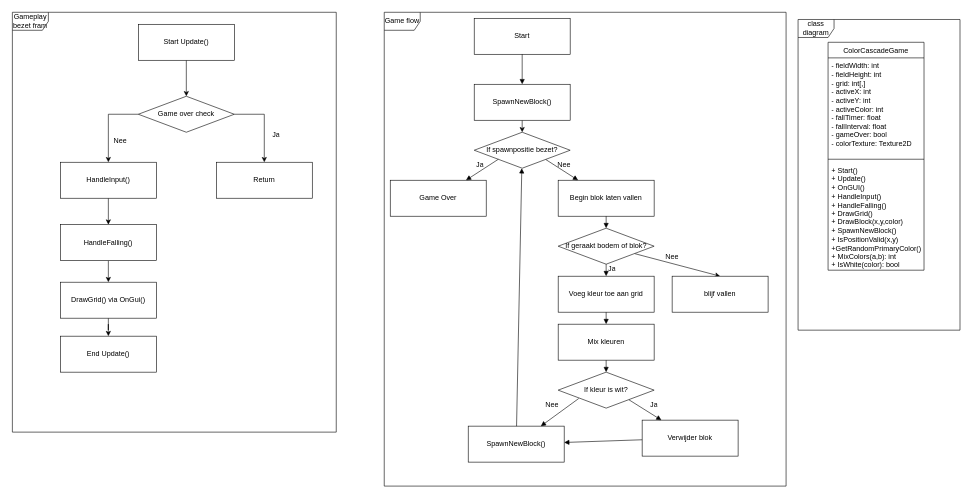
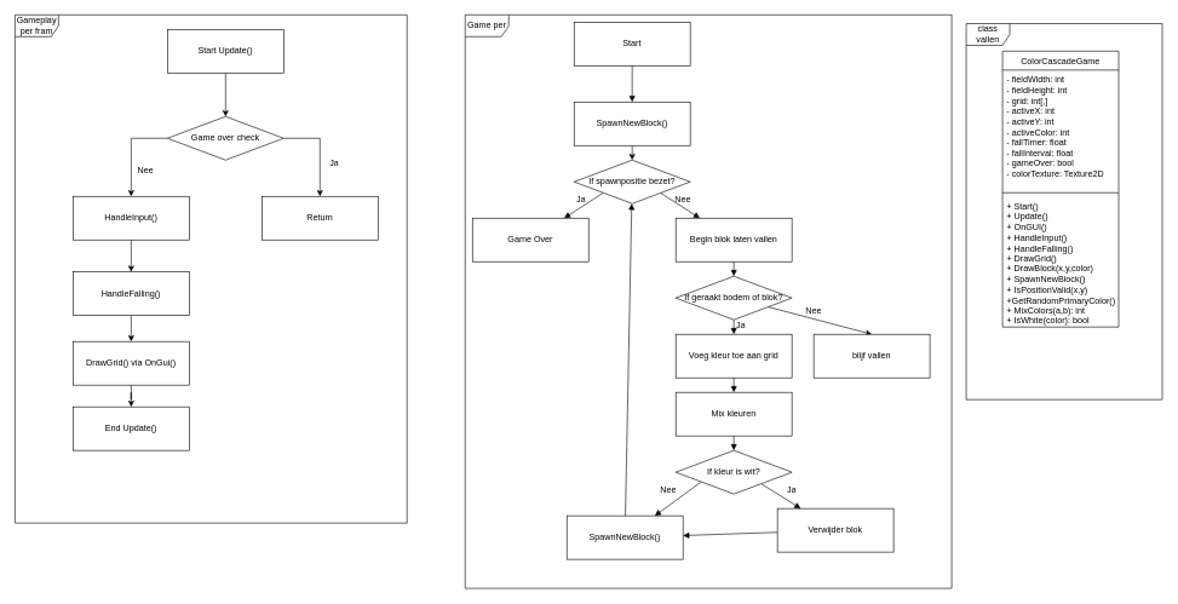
  <mxCell id="0" />
  <mxCell id="1" parent="0" />
  <mxCell id="2" value="Start" style="shape=rectangle;whiteSpace=wrap;html=1;" vertex="1" parent="1"><mxGeometry x="790" y="30" width="160" height="60" as="geometry" /></mxCell>
  <mxCell id="3" style="edgeStyle=orthogonalEdgeStyle;rounded=0;orthogonalLoop=1;jettySize=auto;html=1;exitX=0.5;exitY=1;exitDx=0;exitDy=0;entryX=0.5;entryY=0;entryDx=0;entryDy=0;" edge="1" parent="1" source="4" target="5"><mxGeometry relative="1" as="geometry" /></mxCell>
  <mxCell id="4" value="SpawnNewBlock()" style="shape=rectangle;whiteSpace=wrap;html=1;" vertex="1" parent="1"><mxGeometry x="790" y="140" width="160" height="60" as="geometry" /></mxCell>
  <mxCell id="5" value="If spawnpositie bezet?" style="shape=rhombus;whiteSpace=wrap;html=1;" vertex="1" parent="1"><mxGeometry x="790" y="220" width="160" height="60" as="geometry" /></mxCell>
  <mxCell id="6" value="Game Over" style="shape=rectangle;whiteSpace=wrap;html=1;" vertex="1" parent="1"><mxGeometry x="650" y="300" width="160" height="60" as="geometry" /></mxCell>
  <mxCell id="7" value="Begin blok laten vallen" style="shape=rectangle;whiteSpace=wrap;html=1;" vertex="1" parent="1"><mxGeometry x="930" y="300" width="160" height="60" as="geometry" /></mxCell>
  <mxCell id="8" style="rounded=0;orthogonalLoop=1;jettySize=auto;html=1;exitX=0.796;exitY=0.705;exitDx=0;exitDy=0;entryX=0.5;entryY=0;entryDx=0;entryDy=0;exitPerimeter=0;" edge="1" parent="1" source="9" target="28"><mxGeometry relative="1" as="geometry" /></mxCell>
  <mxCell id="9" value="If geraakt bodem of blok?" style="shape=rhombus;whiteSpace=wrap;html=1;" vertex="1" parent="1"><mxGeometry x="930" y="380" width="160" height="60" as="geometry" /></mxCell>
  <mxCell id="10" value="Voeg kleur toe aan grid" style="shape=rectangle;whiteSpace=wrap;html=1;" vertex="1" parent="1"><mxGeometry x="930" y="460" width="160" height="60" as="geometry" /></mxCell>
  <mxCell id="11" value="Mix kleuren" style="shape=rectangle;whiteSpace=wrap;html=1;" vertex="1" parent="1"><mxGeometry x="930" y="540" width="160" height="60" as="geometry" /></mxCell>
  <mxCell id="12" value="If kleur is wit?" style="shape=rhombus;whiteSpace=wrap;html=1;" vertex="1" parent="1"><mxGeometry x="930" y="620" width="160" height="60" as="geometry" /></mxCell>
  <mxCell id="13" value="Verwijder blok" style="shape=rectangle;whiteSpace=wrap;html=1;" vertex="1" parent="1"><mxGeometry x="1070" y="700" width="160" height="60" as="geometry" /></mxCell>
  <mxCell id="14" value="SpawnNewBlock()" style="shape=rectangle;whiteSpace=wrap;html=1;" vertex="1" parent="1"><mxGeometry x="780" y="710" width="160" height="60" as="geometry" /></mxCell>
  <mxCell id="15" style="endArrow=block;entryX=0.5;entryY=0;entryDx=0;entryDy=0;" edge="1" parent="1" source="2" target="4"><mxGeometry relative="1" as="geometry" /></mxCell>
  <mxCell id="16" style="endArrow=block;" edge="1" parent="1" source="14" target="5"><mxGeometry relative="1" as="geometry" /></mxCell>
  <mxCell id="17" style="endArrow=block;exitX=0.251;exitY=0.752;exitDx=0;exitDy=0;exitPerimeter=0;" edge="1" parent="1" source="5" target="6"><mxGeometry relative="1" as="geometry" /></mxCell>
  <mxCell id="18" style="endArrow=block;exitX=0.747;exitY=0.76;exitDx=0;exitDy=0;exitPerimeter=0;" edge="1" parent="1" source="5" target="7"><mxGeometry relative="1" as="geometry" /></mxCell>
  <mxCell id="19" style="endArrow=block;" edge="1" parent="1" source="7" target="9"><mxGeometry relative="1" as="geometry" /></mxCell>
  <mxCell id="20" style="endArrow=block;" edge="1" parent="1" source="9" target="10"><mxGeometry relative="1" as="geometry" /></mxCell>
  <mxCell id="21" style="endArrow=block;" edge="1" parent="1" source="10" target="11"><mxGeometry relative="1" as="geometry" /></mxCell>
  <mxCell id="22" style="endArrow=block;" edge="1" parent="1" source="11" target="12"><mxGeometry relative="1" as="geometry" /></mxCell>
  <mxCell id="23" style="endArrow=block;exitX=0.738;exitY=0.769;exitDx=0;exitDy=0;exitPerimeter=0;" edge="1" parent="1" source="12" target="13"><mxGeometry relative="1" as="geometry" /></mxCell>
  <mxCell id="24" style="endArrow=block;exitX=0.214;exitY=0.733;exitDx=0;exitDy=0;exitPerimeter=0;" edge="1" parent="1" source="12" target="14"><mxGeometry relative="1" as="geometry"><mxPoint x="960" y="680" as="sourcePoint" /></mxGeometry></mxCell>
  <mxCell id="25" style="endArrow=block;" edge="1" parent="1" source="13" target="14"><mxGeometry relative="1" as="geometry" /></mxCell>
  <mxCell id="26" value="Ja" style="text;strokeColor=none;fillColor=none;align=center;verticalAlign=top;spacingLeft=4;spacingRight=4;overflow=hidden;rotatable=0;points=[[0,0.5],[1,0.5]];portConstraint=eastwest;whiteSpace=wrap;html=1;" vertex="1" parent="1"><mxGeometry y="260" width="100" height="26" as="geometry" x="750" /></mxCell>
  <mxCell id="27" value="Nee" style="text;strokeColor=none;fillColor=none;align=center;verticalAlign=top;spacingLeft=4;spacingRight=4;overflow=hidden;rotatable=0;points=[[0,0.5],[1,0.5]];portConstraint=eastwest;whiteSpace=wrap;html=1;" vertex="1" parent="1"><mxGeometry x="890" y="260" width="100" height="26" as="geometry" /></mxCell>
  <mxCell id="28" value="blijf vallen" style="shape=rectangle;whiteSpace=wrap;html=1;" vertex="1" parent="1"><mxGeometry x="1120" y="460" width="160" height="60" as="geometry" /></mxCell>
  <mxCell id="29" value="Nee" style="text;strokeColor=none;fillColor=none;align=center;verticalAlign=top;spacingLeft=4;spacingRight=4;overflow=hidden;rotatable=0;points=[[0,0.5],[1,0.5]];portConstraint=eastwest;whiteSpace=wrap;html=1;" vertex="1" parent="1"><mxGeometry x="1070" y="414" width="100" height="26" as="geometry" /></mxCell>
  <mxCell id="30" value="Ja" style="text;strokeColor=none;fillColor=none;align=center;verticalAlign=top;spacingLeft=4;spacingRight=4;overflow=hidden;rotatable=0;points=[[0,0.5],[1,0.5]];portConstraint=eastwest;whiteSpace=wrap;html=1;" vertex="1" parent="1"><mxGeometry x="970" y="434" width="100" height="26" as="geometry" /></mxCell>
  <mxCell id="31" value="Ja" style="text;strokeColor=none;fillColor=none;align=center;verticalAlign=top;spacingLeft=4;spacingRight=4;overflow=hidden;rotatable=0;points=[[0,0.5],[1,0.5]];portConstraint=eastwest;whiteSpace=wrap;html=1;" vertex="1" parent="1"><mxGeometry x="1040" y="660" width="100" height="26" as="geometry" /></mxCell>
  <mxCell id="32" value="Nee" style="text;strokeColor=none;fillColor=none;align=center;verticalAlign=top;spacingLeft=4;spacingRight=4;overflow=hidden;rotatable=0;points=[[0,0.5],[1,0.5]];portConstraint=eastwest;whiteSpace=wrap;html=1;" vertex="1" parent="1"><mxGeometry x="870" y="660" width="100" height="26" as="geometry" /></mxCell>
  <mxCell id="33" style="edgeStyle=orthogonalEdgeStyle;rounded=0;orthogonalLoop=1;jettySize=auto;html=1;exitX=0.5;exitY=1;exitDx=0;exitDy=0;entryX=0.5;entryY=0;entryDx=0;entryDy=0;" edge="1" parent="1" source="34" target="37"><mxGeometry relative="1" as="geometry" /></mxCell>
  <mxCell id="34" value="Start Update()" style="shape=rectangle;whiteSpace=wrap;html=1;" vertex="1" parent="1"><mxGeometry x="230" y="40" width="160" height="60" as="geometry" /></mxCell>
  <mxCell id="35" style="edgeStyle=orthogonalEdgeStyle;rounded=0;orthogonalLoop=1;jettySize=auto;html=1;exitX=1;exitY=0.5;exitDx=0;exitDy=0;" edge="1" parent="1" source="37" target="38"><mxGeometry relative="1" as="geometry" /></mxCell>
  <mxCell id="36" style="edgeStyle=orthogonalEdgeStyle;rounded=0;orthogonalLoop=1;jettySize=auto;html=1;exitX=0;exitY=0.5;exitDx=0;exitDy=0;" edge="1" parent="1" source="37" target="40"><mxGeometry relative="1" as="geometry" /></mxCell>
  <mxCell id="37" value="Game over check" style="shape=rhombus;whiteSpace=wrap;html=1;" vertex="1" parent="1"><mxGeometry x="230" y="160" width="160" height="60" as="geometry" /></mxCell>
  <mxCell id="38" value="Return" style="shape=rectangle;whiteSpace=wrap;html=1;" vertex="1" parent="1"><mxGeometry x="360" y="270" width="160" height="60" as="geometry" /></mxCell>
  <mxCell id="39" style="edgeStyle=orthogonalEdgeStyle;rounded=0;orthogonalLoop=1;jettySize=auto;html=1;exitX=0.5;exitY=1;exitDx=0;exitDy=0;" edge="1" parent="1" source="40" target="44"><mxGeometry relative="1" as="geometry" /></mxCell>
  <mxCell id="40" value="HandleInput()" style="shape=rectangle;whiteSpace=wrap;html=1;" vertex="1" parent="1"><mxGeometry x="100" y="270" width="160" height="60" as="geometry" /></mxCell>
  <mxCell id="41" value="Ja" style="text;strokeColor=none;fillColor=none;align=center;verticalAlign=top;spacingLeft=4;spacingRight=4;overflow=hidden;rotatable=0;points=[[0,0.5],[1,0.5]];portConstraint=eastwest;whiteSpace=wrap;html=1;" vertex="1" parent="1"><mxGeometry x="410" y="210" width="100" height="26" as="geometry" /></mxCell>
  <mxCell id="42" value="Nee" style="text;strokeColor=none;fillColor=none;align=center;verticalAlign=top;spacingLeft=4;spacingRight=4;overflow=hidden;rotatable=0;points=[[0,0.5],[1,0.5]];portConstraint=eastwest;whiteSpace=wrap;html=1;" vertex="1" parent="1"><mxGeometry x="150" y="220" width="100" height="26" as="geometry" /></mxCell>
  <mxCell id="43" style="edgeStyle=orthogonalEdgeStyle;rounded=0;orthogonalLoop=1;jettySize=auto;html=1;exitX=0.5;exitY=1;exitDx=0;exitDy=0;entryX=0.5;entryY=0;entryDx=0;entryDy=0;" edge="1" parent="1" source="44" target="46"><mxGeometry relative="1" as="geometry" /></mxCell>
  <mxCell id="44" value="HandleFalling()" style="shape=rectangle;whiteSpace=wrap;html=1;" vertex="1" parent="1"><mxGeometry x="100" y="374" width="160" height="60" as="geometry" /></mxCell>
  <mxCell id="45" style="edgeStyle=orthogonalEdgeStyle;rounded=0;orthogonalLoop=1;jettySize=auto;html=1;exitX=0.5;exitY=1;exitDx=0;exitDy=0;" edge="1" parent="1" source="46" target="47"><mxGeometry relative="1" as="geometry" /></mxCell>
  <mxCell id="46" value="DrawGrid() via OnGui()" style="shape=rectangle;whiteSpace=wrap;html=1;" vertex="1" parent="1"><mxGeometry x="100" y="470" width="160" height="60" as="geometry" /></mxCell>
  <mxCell id="47" value="End Update()" style="shape=rectangle;whiteSpace=wrap;html=1;" vertex="1" parent="1"><mxGeometry x="100" y="560" width="160" height="60" as="geometry" /></mxCell>
- <mxCell id="48" value="Gameplay bezet fram" style="shape=umlFrame;whiteSpace=wrap;html=1;pointerEvents=0;" vertex="1" parent="1"><mxGeometry x="20" width="540" height="700" as="geometry" y="20" /></mxCell>
- <mxCell id="49" value="Game flow" style="shape=umlFrame;whiteSpace=wrap;html=1;pointerEvents=0;" vertex="1" parent="1"><mxGeometry x="640" width="670" height="790" as="geometry" y="20" /></mxCell>
+ <mxCell id="48" value="Gameplay per fram" style="shape=umlFrame;whiteSpace=wrap;html=1;pointerEvents=0;" vertex="1" parent="1"><mxGeometry x="20" width="540" height="700" as="geometry" y="20" /></mxCell>
+ <mxCell id="49" value="Game per" style="shape=umlFrame;whiteSpace=wrap;html=1;pointerEvents=0;" vertex="1" parent="1"><mxGeometry x="640" width="670" height="790" as="geometry" y="20" /></mxCell>
  <mxCell id="50" value="&lt;span style=&quot;font-weight: 400;&quot;&gt;ColorCascadeGame&lt;/span&gt;" style="swimlane;fontStyle=1;align=center;verticalAlign=top;childLayout=stackLayout;horizontal=1;startSize=26;horizontalStack=0;resizeParent=1;resizeParentMax=0;resizeLast=0;collapsible=1;marginBottom=0;whiteSpace=wrap;html=1;" vertex="1" parent="1"><mxGeometry x="1380" y="70" width="160" height="380" as="geometry" /></mxCell>
  <mxCell id="51" value="&lt;span style=&quot;text-align: center;&quot;&gt;- fieldWidth: int&amp;nbsp;&lt;/span&gt;&lt;div style=&quot;&quot;&gt;- fieldHeight: int&lt;/div&gt;&lt;div style=&quot;&quot;&gt;&lt;span style=&quot;background-color: transparent; color: light-dark(rgb(0, 0, 0), rgb(255, 255, 255));&quot;&gt;- grid: int[,]&lt;/span&gt;&lt;/div&gt;&lt;div style=&quot;&quot;&gt;&lt;span style=&quot;background-color: transparent; color: light-dark(rgb(0, 0, 0), rgb(255, 255, 255));&quot;&gt;&lt;div&gt;- activeX: int&amp;nbsp; &amp;nbsp; &amp;nbsp; &amp;nbsp; &amp;nbsp;&amp;nbsp;&lt;/div&gt;&lt;div&gt;- activeY: int&amp;nbsp; &amp;nbsp; &amp;nbsp; &amp;nbsp; &amp;nbsp;&amp;nbsp;&lt;/div&gt;&lt;div&gt;- activeColor: int&amp;nbsp;&lt;/div&gt;&lt;div&gt;- fallTimer: float&amp;nbsp;&lt;/div&gt;&lt;div&gt;- fallInterval: float&amp;nbsp;&amp;nbsp;&lt;/div&gt;&lt;div&gt;&lt;span style=&quot;background-color: transparent; color: light-dark(rgb(0, 0, 0), rgb(255, 255, 255));&quot;&gt;- gameOver: bool&amp;nbsp;&lt;/span&gt;&lt;/div&gt;&lt;div&gt;- colorTexture: Texture2D&lt;/div&gt;&lt;/span&gt;&lt;/div&gt;" style="text;strokeColor=none;fillColor=none;align=left;verticalAlign=top;spacingLeft=4;spacingRight=4;overflow=hidden;rotatable=0;points=[[0,0.5],[1,0.5]];portConstraint=eastwest;whiteSpace=wrap;html=1;" vertex="1" parent="50"><mxGeometry y="26" width="160" height="164" as="geometry" /></mxCell>
  <mxCell id="52" value="" style="line;strokeWidth=1;fillColor=none;align=left;verticalAlign=middle;spacingTop=-1;spacingLeft=3;spacingRight=3;rotatable=0;labelPosition=right;points=[];portConstraint=eastwest;strokeColor=inherit;" vertex="1" parent="50"><mxGeometry y="190" width="160" height="10" as="geometry" /></mxCell>
  <mxCell id="53" value="&lt;div&gt;+ Start()&amp;nbsp; &amp;nbsp; &amp;nbsp; &amp;nbsp; &amp;nbsp; &amp;nbsp; &amp;nbsp; &amp;nbsp;&lt;/div&gt;&lt;div&gt;+ Update()&amp;nbsp; &amp;nbsp; &amp;nbsp; &amp;nbsp; &amp;nbsp; &amp;nbsp; &amp;nbsp;&amp;nbsp;&lt;/div&gt;&lt;div&gt;+ OnGUI()&amp;nbsp; &amp;nbsp; &amp;nbsp; &amp;nbsp; &amp;nbsp; &amp;nbsp; &amp;nbsp; &amp;nbsp;&lt;/div&gt;&lt;div&gt;+ HandleInput()&amp;nbsp; &amp;nbsp; &amp;nbsp; &amp;nbsp; &amp;nbsp;&lt;/div&gt;&lt;div&gt;+ HandleFalling()&amp;nbsp; &amp;nbsp; &amp;nbsp; &amp;nbsp;&lt;/div&gt;&lt;div&gt;+ DrawGrid()&amp;nbsp; &amp;nbsp; &amp;nbsp; &amp;nbsp; &amp;nbsp; &amp;nbsp;&amp;nbsp;&lt;/div&gt;&lt;div&gt;+ DrawBlock(x,y,color)&amp;nbsp;&amp;nbsp;&lt;/div&gt;&lt;div&gt;+ SpawnNewBlock()&amp;nbsp; &amp;nbsp; &amp;nbsp; &amp;nbsp;&lt;/div&gt;&lt;div&gt;+ IsPositionValid(x,y)&amp;nbsp;&amp;nbsp;&lt;/div&gt;&lt;div&gt;+GetRandomPrimaryColor()&lt;/div&gt;&lt;div&gt;+ MixColors(a,b): int&amp;nbsp; &amp;nbsp;&lt;/div&gt;&lt;div&gt;+ IsWhite(color): bool&amp;nbsp;&amp;nbsp;&lt;/div&gt;" style="text;strokeColor=none;fillColor=none;align=left;verticalAlign=top;spacingLeft=4;spacingRight=4;overflow=hidden;rotatable=0;points=[[0,0.5],[1,0.5]];portConstraint=eastwest;whiteSpace=wrap;html=1;" vertex="1" parent="50"><mxGeometry y="200" width="160" height="180" as="geometry" /></mxCell>
- <mxCell id="54" value="class diagram" style="shape=umlFrame;whiteSpace=wrap;html=1;pointerEvents=0;" vertex="1" parent="1"><mxGeometry x="1330" y="32" width="270" height="518" as="geometry" /></mxCell>
+ <mxCell id="54" value="class vallen" style="shape=umlFrame;whiteSpace=wrap;html=1;pointerEvents=0;" vertex="1" parent="1"><mxGeometry x="1330" y="32" width="270" height="518" as="geometry" /></mxCell>
